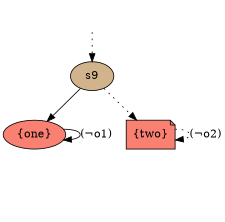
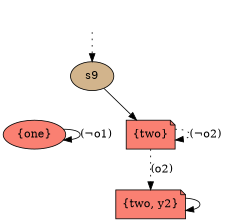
  digraph {
    node [style=filled fillcolor=salmon shape=ellipse]
    edge [style=solid]
    _init [style=invis fillcolor="" shape=""]
    n2 [fillcolor=tan label=s9]
    n3 [label="{one}"]
    n4 [label="{two}" shape=note]
+   n5 [label="{two, y2}" shape=note]
    _init -> n2 [style=dotted]
-   n2 -> n3
-   n2 -> n4 [style=dotted]
+   n2 -> n4
    n3 -> n3 [label="(¬o1)"]
    n4 -> n4 [label="(¬o2)" style=dotted]
+   n4 -> n5 [label="(o2)" style=dotted]
+   n5 -> n5
  }
